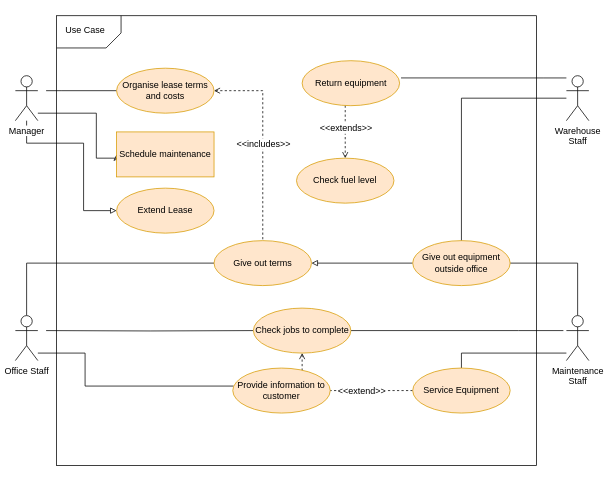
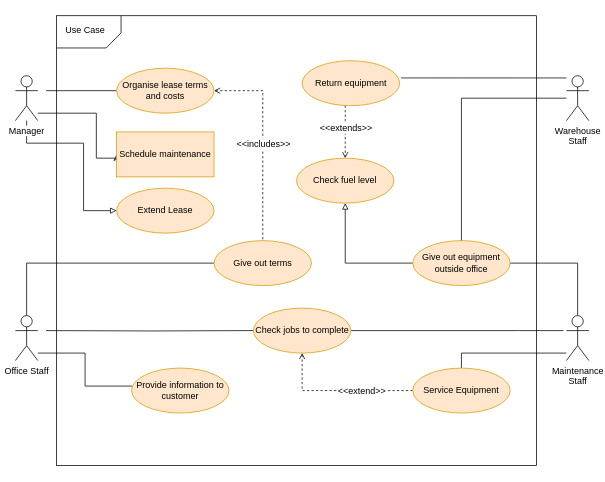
  <mxCell id="0" />
  <mxCell id="1" parent="0" />
  <mxCell id="2" value="" style="rounded=0;whiteSpace=wrap;html=1;" parent="1" vertex="1"><mxGeometry x="75" y="20" width="640" height="600" as="geometry" /></mxCell>
  <mxCell id="3" style="edgeStyle=orthogonalEdgeStyle;rounded=0;orthogonalLoop=1;jettySize=auto;html=1;endArrow=none;endFill=0;" parent="1" target="20" edge="1"><mxGeometry relative="1" as="geometry"><mxPoint x="61" y="120" as="sourcePoint" /><Array as="points"><mxPoint x="81" y="120" /><mxPoint x="81" y="120" /></Array></mxGeometry></mxCell>
  <mxCell id="4" style="edgeStyle=orthogonalEdgeStyle;rounded=0;orthogonalLoop=1;jettySize=auto;html=1;entryX=0;entryY=0.5;entryDx=0;entryDy=0;endArrow=classic;endFill=0;" parent="1" source="6" target="21" edge="1"><mxGeometry relative="1" as="geometry"><Array as="points"><mxPoint x="128" y="150" /><mxPoint x="128" y="210" /></Array></mxGeometry></mxCell>
  <mxCell id="5" style="edgeStyle=orthogonalEdgeStyle;rounded=0;orthogonalLoop=1;jettySize=auto;html=1;entryX=0;entryY=0.5;entryDx=0;entryDy=0;endArrow=block;endFill=0;" parent="1" source="6" target="22" edge="1"><mxGeometry relative="1" as="geometry"><Array as="points"><mxPoint x="35" y="190" /><mxPoint x="111" y="190" /><mxPoint x="111" y="280" /></Array></mxGeometry></mxCell>
  <mxCell id="6" value="Manager" style="shape=umlActor;verticalLabelPosition=bottom;labelBackgroundColor=#ffffff;verticalAlign=top;html=1;outlineConnect=0;" parent="1" vertex="1"><mxGeometry x="20" y="100" width="30" height="60" as="geometry" /></mxCell>
  <mxCell id="7" style="edgeStyle=orthogonalEdgeStyle;rounded=0;orthogonalLoop=1;jettySize=auto;html=1;entryX=0.5;entryY=0;entryDx=0;entryDy=0;endArrow=none;endFill=0;" parent="1" source="9" target="26" edge="1"><mxGeometry relative="1" as="geometry" /></mxCell>
  <mxCell id="8" style="edgeStyle=orthogonalEdgeStyle;rounded=0;orthogonalLoop=1;jettySize=auto;html=1;entryX=1.015;entryY=0.383;entryDx=0;entryDy=0;entryPerimeter=0;endArrow=none;endFill=0;" parent="1" source="9" target="29" edge="1"><mxGeometry relative="1" as="geometry"><Array as="points"><mxPoint x="725" y="103" /><mxPoint x="725" y="103" /></Array></mxGeometry></mxCell>
  <mxCell id="9" value="Warehouse&lt;br&gt;Staff" style="shape=umlActor;verticalLabelPosition=bottom;labelBackgroundColor=#ffffff;verticalAlign=top;html=1;outlineConnect=0;" parent="1" vertex="1"><mxGeometry x="755" y="100" width="30" height="60" as="geometry" /></mxCell>
  <mxCell id="10" style="edgeStyle=orthogonalEdgeStyle;rounded=0;orthogonalLoop=1;jettySize=auto;html=1;entryX=0;entryY=0.5;entryDx=0;entryDy=0;endArrow=none;endFill=0;exitX=0.5;exitY=0;exitDx=0;exitDy=0;exitPerimeter=0;" parent="1" source="13" target="24" edge="1"><mxGeometry relative="1" as="geometry"><Array as="points"><mxPoint x="35" y="350" /></Array><mxPoint x="35" y="410" as="sourcePoint" /></mxGeometry></mxCell>
  <mxCell id="11" style="edgeStyle=orthogonalEdgeStyle;rounded=0;orthogonalLoop=1;jettySize=auto;html=1;entryX=0.008;entryY=0.4;entryDx=0;entryDy=0;entryPerimeter=0;endArrow=none;endFill=0;" parent="1" source="13" target="34" edge="1"><mxGeometry relative="1" as="geometry"><Array as="points"><mxPoint x="113" y="470" /><mxPoint x="113" y="514" /></Array></mxGeometry></mxCell>
  <mxCell id="12" style="edgeStyle=orthogonalEdgeStyle;rounded=0;orthogonalLoop=1;jettySize=auto;html=1;entryX=0;entryY=0.5;entryDx=0;entryDy=0;endArrow=none;endFill=0;" edge="1" parent="1" target="23"><mxGeometry relative="1" as="geometry"><mxPoint x="61" y="440" as="sourcePoint" /></mxGeometry></mxCell>
  <mxCell id="13" value="Office Staff" style="shape=umlActor;verticalLabelPosition=bottom;labelBackgroundColor=#ffffff;verticalAlign=top;html=1;outlineConnect=0;" parent="1" vertex="1"><mxGeometry x="20" y="420" width="30" height="60" as="geometry" /></mxCell>
  <mxCell id="14" style="edgeStyle=orthogonalEdgeStyle;rounded=0;orthogonalLoop=1;jettySize=auto;html=1;entryX=1;entryY=0.5;entryDx=0;entryDy=0;endArrow=none;endFill=0;" parent="1" target="23" edge="1"><mxGeometry relative="1" as="geometry"><mxPoint x="475" y="420" as="targetPoint" /><mxPoint x="751" y="440" as="sourcePoint" /><Array as="points"><mxPoint x="691" y="440" /><mxPoint x="691" y="440" /></Array></mxGeometry></mxCell>
  <mxCell id="15" style="edgeStyle=orthogonalEdgeStyle;rounded=0;orthogonalLoop=1;jettySize=auto;html=1;entryX=1;entryY=0.5;entryDx=0;entryDy=0;exitX=0.5;exitY=0;exitDx=0;exitDy=0;exitPerimeter=0;endArrow=none;endFill=0;" parent="1" source="17" target="26" edge="1"><mxGeometry relative="1" as="geometry"><Array as="points"><mxPoint x="770" y="350" /></Array></mxGeometry></mxCell>
  <mxCell id="16" style="edgeStyle=orthogonalEdgeStyle;rounded=0;orthogonalLoop=1;jettySize=auto;html=1;entryX=0.5;entryY=0;entryDx=0;entryDy=0;endArrow=none;endFill=0;" parent="1" source="17" target="33" edge="1"><mxGeometry relative="1" as="geometry"><Array as="points"><mxPoint x="615" y="470" /></Array></mxGeometry></mxCell>
  <mxCell id="17" value="Maintenance &lt;br&gt;Staff" style="shape=umlActor;verticalLabelPosition=bottom;labelBackgroundColor=#ffffff;verticalAlign=top;html=1;outlineConnect=0;" parent="1" vertex="1"><mxGeometry x="755" y="420" width="30" height="60" as="geometry" /></mxCell>
  <mxCell id="18" style="edgeStyle=orthogonalEdgeStyle;rounded=0;orthogonalLoop=1;jettySize=auto;html=1;entryX=0.5;entryY=0;entryDx=0;entryDy=0;endArrow=none;endFill=0;dashed=1;startArrow=open;startFill=0;" edge="1" parent="1" source="20" target="24"><mxGeometry relative="1" as="geometry"><Array as="points"><mxPoint x="350" y="120" /></Array></mxGeometry></mxCell>
  <mxCell id="19" value="&amp;lt;&amp;lt;includes&amp;gt;&amp;gt;" style="text;html=1;resizable=0;points=[];align=center;verticalAlign=middle;labelBackgroundColor=#ffffff;" vertex="1" connectable="0" parent="18"><mxGeometry x="0.019" relative="1" as="geometry"><mxPoint as="offset" /></mxGeometry></mxCell>
  <mxCell id="20" value="Organise lease terms and costs" style="ellipse;whiteSpace=wrap;html=1;fillColor=#ffe6cc;strokeColor=#d79b00;" parent="1" vertex="1"><mxGeometry x="155" y="90" width="130" height="60" as="geometry" /></mxCell>
  <mxCell id="21" value="Schedule maintenance" style="whiteSpace=wrap;html=1;fillColor=#ffe6cc;strokeColor=#d79b00;rounded=0;" parent="1" vertex="1"><mxGeometry x="155" y="175" width="130" height="60" as="geometry" /></mxCell>
  <mxCell id="22" value="Extend Lease" style="ellipse;whiteSpace=wrap;html=1;fillColor=#ffe6cc;strokeColor=#d79b00;" parent="1" vertex="1"><mxGeometry x="155" y="250" width="130" height="60" as="geometry" /></mxCell>
  <mxCell id="23" value="Check jobs to complete" style="ellipse;whiteSpace=wrap;html=1;fillColor=#ffe6cc;strokeColor=#d79b00;" parent="1" vertex="1"><mxGeometry x="337.5" y="410" width="130" height="60" as="geometry" /></mxCell>
  <mxCell id="24" value="Give out terms" style="ellipse;whiteSpace=wrap;html=1;fillColor=#ffe6cc;strokeColor=#d79b00;" parent="1" vertex="1"><mxGeometry x="285" y="320" width="130" height="60" as="geometry" /></mxCell>
- <mxCell id="25" style="edgeStyle=orthogonalEdgeStyle;rounded=0;orthogonalLoop=1;jettySize=auto;html=1;exitX=0;exitY=0.5;exitDx=0;exitDy=0;entryX=1;entryY=0.5;entryDx=0;entryDy=0;endArrow=block;endFill=0;" edge="1" parent="1" source="26" target="24"><mxGeometry relative="1" as="geometry" /></mxCell>
+ <mxCell id="25" style="edgeStyle=orthogonalEdgeStyle;rounded=0;orthogonalLoop=1;jettySize=auto;html=1;exitX=0;exitY=0.5;exitDx=0;exitDy=0;endArrow=block;endFill=0;" edge="1" parent="1" source="26" target="30"><mxGeometry relative="1" as="geometry" /></mxCell>
  <mxCell id="26" value="Give out equipment outside office" style="ellipse;whiteSpace=wrap;html=1;fillColor=#ffe6cc;strokeColor=#d79b00;" parent="1" vertex="1"><mxGeometry x="550" y="320" width="130" height="60" as="geometry" /></mxCell>
  <mxCell id="27" value="" style="edgeStyle=orthogonalEdgeStyle;rounded=0;orthogonalLoop=1;jettySize=auto;html=1;dashed=1;endArrow=open;endFill=0;" parent="1" source="29" target="30" edge="1"><mxGeometry relative="1" as="geometry"><Array as="points"><mxPoint x="460" y="160" /><mxPoint x="460" y="160" /></Array></mxGeometry></mxCell>
  <mxCell id="28" value="&amp;lt;&amp;lt;extends&amp;gt;&amp;gt;" style="text;html=1;resizable=0;points=[];align=center;verticalAlign=middle;labelBackgroundColor=#ffffff;" parent="27" vertex="1" connectable="0"><mxGeometry x="-0.333" y="4" relative="1" as="geometry"><mxPoint x="-4" y="7" as="offset" /></mxGeometry></mxCell>
  <mxCell id="29" value="Return equipment" style="ellipse;whiteSpace=wrap;html=1;fillColor=#ffe6cc;strokeColor=#d79b00;" parent="1" vertex="1"><mxGeometry x="402.5" y="80" width="130" height="60" as="geometry" /></mxCell>
  <mxCell id="30" value="Check fuel level" style="ellipse;whiteSpace=wrap;html=1;fillColor=#ffe6cc;strokeColor=#d79b00;" parent="1" vertex="1"><mxGeometry x="395" y="210" width="130" height="60" as="geometry" /></mxCell>
  <mxCell id="31" style="edgeStyle=orthogonalEdgeStyle;rounded=0;orthogonalLoop=1;jettySize=auto;html=1;exitX=0;exitY=0.5;exitDx=0;exitDy=0;entryX=0.5;entryY=1;entryDx=0;entryDy=0;endArrow=open;endFill=0;startArrow=none;startFill=0;dashed=1;" edge="1" parent="1" source="33" target="23"><mxGeometry relative="1" as="geometry" /></mxCell>
  <mxCell id="32" value="&amp;lt;&amp;lt;extend&amp;gt;&amp;gt;" style="text;html=1;resizable=0;points=[];align=center;verticalAlign=middle;labelBackgroundColor=#ffffff;" vertex="1" connectable="0" parent="31"><mxGeometry x="0.056" y="-2" relative="1" as="geometry"><mxPoint x="35" y="2" as="offset" /></mxGeometry></mxCell>
  <mxCell id="33" value="Service Equipment" style="ellipse;whiteSpace=wrap;html=1;fillColor=#ffe6cc;strokeColor=#d79b00;" parent="1" vertex="1"><mxGeometry x="550" y="490" width="130" height="60" as="geometry" /></mxCell>
- <mxCell id="34" value="Provide information to customer" style="ellipse;whiteSpace=wrap;html=1;fillColor=#ffe6cc;strokeColor=#d79b00;" parent="1" vertex="1"><mxGeometry x="310" y="490" width="130" height="60" as="geometry" /></mxCell>
+ <mxCell id="34" value="Provide information to customer" style="ellipse;whiteSpace=wrap;html=1;fillColor=#ffe6cc;strokeColor=#d79b00;" parent="1" vertex="1"><mxGeometry x="175" y="490" width="130" height="60" as="geometry" /></mxCell>
  <mxCell id="35" value="" style="endArrow=none;html=1;rounded=0;" parent="1" edge="1"><mxGeometry width="50" height="50" relative="1" as="geometry"><mxPoint x="161" y="20" as="sourcePoint" /><mxPoint x="75" y="63" as="targetPoint" /><Array as="points"><mxPoint x="161" y="43" /><mxPoint x="141" y="63" /></Array></mxGeometry></mxCell>
  <mxCell id="36" value="Use Case" style="text;html=1;resizable=0;points=[];autosize=1;align=left;verticalAlign=top;spacingTop=-4;" parent="1" vertex="1"><mxGeometry x="85" y="30" width="70" height="20" as="geometry" /></mxCell>
